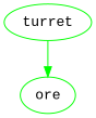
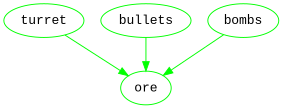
  digraph {
    fontname="Liberation Mono"
    node [color=green fontname="Liberation Mono"]
    edge [color=green fontname="Liberation Mono"]
    turret
    ore
+   bullets
+   bombs
    turret -> ore
+   bullets -> ore
+   bombs -> ore
  }
